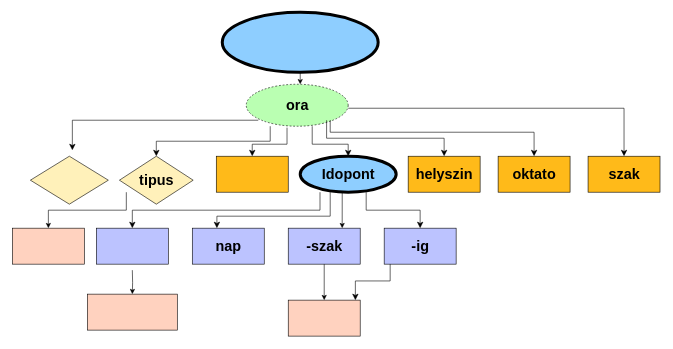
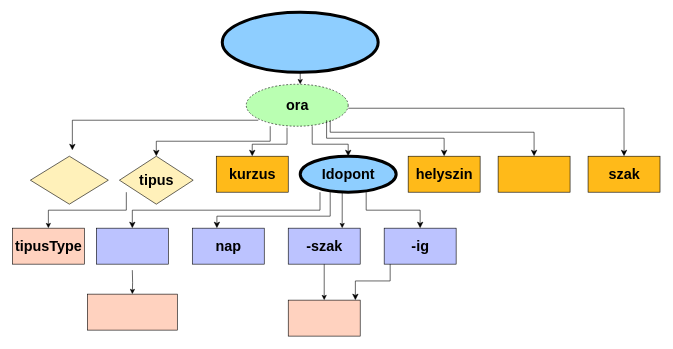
  <mxCell id="0" />
  <mxCell id="1" parent="0" />
  <mxCell id="2" value="" style="ellipse;whiteSpace=wrap;html=1;strokeColor=default;strokeWidth=5;align=center;verticalAlign=middle;fontFamily=Helvetica;fontSize=12;fontColor=default;fillColor=light-dark(#8ECEFF,var(--ge-dark-color, #121212));" vertex="1" parent="1"><mxGeometry x="500" y="260" width="160" height="60" as="geometry" /></mxCell>
  <mxCell id="3" value="" style="rhombus;whiteSpace=wrap;html=1;strokeColor=default;align=center;verticalAlign=middle;fontFamily=Helvetica;fontSize=12;fontColor=default;fillColor=light-dark(#FFF1BA,var(--ge-dark-color, #121212));" vertex="1" parent="1"><mxGeometry x="50" y="260" width="130" height="80" as="geometry" /></mxCell>
  <mxCell id="4" value="" style="rhombus;whiteSpace=wrap;html=1;strokeColor=default;align=center;verticalAlign=middle;fontFamily=Helvetica;fontSize=12;fontColor=default;fillColor=light-dark(#FFF1BA,var(--ge-dark-color, #121212));" vertex="1" parent="1"><mxGeometry x="198.5" y="260" width="123" height="80" as="geometry" /></mxCell>
  <mxCell id="5" value="" style="ellipse;whiteSpace=wrap;html=1;strokeColor=default;dashed=1;align=center;verticalAlign=middle;fontFamily=Helvetica;fontSize=12;fontColor=default;fillColor=light-dark(#BAFFB2,var(--ge-dark-color, #121212));" vertex="1" parent="1"><mxGeometry x="410" y="140" width="170" height="70" as="geometry" /></mxCell>
  <mxCell id="6" value="" style="ellipse;whiteSpace=wrap;html=1;strokeColor=default;strokeWidth=5;align=center;verticalAlign=middle;fontFamily=Helvetica;fontSize=12;fontColor=default;fillColor=light-dark(#8ECEFF,var(--ge-dark-color, #121212));" vertex="1" parent="1"><mxGeometry x="370" width="260" height="100" as="geometry" y="20" /></mxCell>
  <mxCell id="7" value="" style="rounded=0;whiteSpace=wrap;html=1;fillColor=light-dark(#FFBA19,var(--ge-dark-color, #121212));" parent="1" vertex="1"><mxGeometry y="260" width="120" height="60" as="geometry" x="680" /></mxCell>
  <mxCell id="8" value="" style="rounded=0;whiteSpace=wrap;html=1;fillColor=light-dark(#FFBA19,var(--ge-dark-color, #121212));" parent="1" vertex="1"><mxGeometry x="980" y="260" width="120" height="60" as="geometry" /></mxCell>
  <mxCell id="9" value="" style="rounded=0;whiteSpace=wrap;html=1;fillColor=light-dark(#FFBA19,var(--ge-dark-color, #121212));" parent="1" vertex="1"><mxGeometry x="360" y="260" width="120" height="60" as="geometry" /></mxCell>
  <mxCell id="10" value="" style="rounded=0;whiteSpace=wrap;html=1;fillColor=light-dark(#BCC3FF,var(--ge-dark-color, #121212));" parent="1" vertex="1"><mxGeometry x="640" y="380" width="120" height="60" as="geometry" /></mxCell>
  <mxCell id="11" value="" style="rounded=0;whiteSpace=wrap;html=1;fillColor=light-dark(#BCC3FF,var(--ge-dark-color, #121212));" parent="1" vertex="1"><mxGeometry x="480" y="380" width="120" height="60" as="geometry" /></mxCell>
  <mxCell id="12" value="" style="rounded=0;whiteSpace=wrap;html=1;fillColor=light-dark(#BCC3FF,var(--ge-dark-color, #121212));" parent="1" vertex="1"><mxGeometry x="320" y="380" width="120" height="60" as="geometry" /></mxCell>
  <mxCell id="13" value="" style="rounded=0;whiteSpace=wrap;html=1;fillColor=light-dark(#BCC3FF,var(--ge-dark-color, #121212));" parent="1" vertex="1"><mxGeometry x="160" y="380" width="120" height="60" as="geometry" /></mxCell>
  <mxCell id="14" value="" style="endArrow=classic;html=1;rounded=0;entryX=0.5;entryY=0;entryDx=0;entryDy=0;" parent="1" edge="1"><mxGeometry width="50" height="50" relative="1" as="geometry"><mxPoint x="500" y="120" as="sourcePoint" /><mxPoint x="500" y="140" as="targetPoint" /></mxGeometry></mxCell>
  <mxCell id="15" value="" style="edgeStyle=elbowEdgeStyle;elbow=horizontal;endArrow=classic;html=1;curved=0;rounded=0;endSize=8;startSize=8;" parent="1" edge="1"><mxGeometry width="50" height="50" relative="1" as="geometry"><mxPoint x="430" y="200" as="sourcePoint" /><mxPoint x="120" y="250" as="targetPoint" /><Array as="points"><mxPoint x="120" y="230" /></Array></mxGeometry></mxCell>
  <mxCell id="16" value="" style="edgeStyle=elbowEdgeStyle;elbow=vertical;endArrow=classic;html=1;curved=0;rounded=0;endSize=8;startSize=8;entryX=0.5;entryY=0;entryDx=0;entryDy=0;exitX=0.235;exitY=1;exitDx=0;exitDy=0;exitPerimeter=0;" parent="1" source="5" edge="1"><mxGeometry width="50" height="50" relative="1" as="geometry"><mxPoint x="460.04" y="201.02" as="sourcePoint" /><mxPoint x="260" y="260" as="targetPoint" /></mxGeometry></mxCell>
  <mxCell id="17" value="" style="edgeStyle=elbowEdgeStyle;elbow=vertical;endArrow=classic;html=1;curved=0;rounded=0;endSize=8;startSize=8;entryX=0.5;entryY=0;entryDx=0;entryDy=0;exitX=0.4;exitY=1.034;exitDx=0;exitDy=0;exitPerimeter=0;" parent="1" source="5" target="9" edge="1"><mxGeometry width="50" height="50" relative="1" as="geometry"><mxPoint x="484" y="230" as="sourcePoint" /><mxPoint x="820" y="380" as="targetPoint" /><Array as="points"><mxPoint x="460" y="240" /></Array></mxGeometry></mxCell>
  <mxCell id="18" value="" style="edgeStyle=elbowEdgeStyle;elbow=vertical;endArrow=classic;html=1;curved=0;rounded=0;endSize=8;startSize=8;entryX=0.5;entryY=0;entryDx=0;entryDy=0;" parent="1" edge="1"><mxGeometry width="50" height="50" relative="1" as="geometry"><mxPoint x="520" y="210" as="sourcePoint" /><mxPoint x="580" y="260" as="targetPoint" /><Array as="points"><mxPoint x="540" y="240" /></Array></mxGeometry></mxCell>
  <mxCell id="19" value="" style="edgeStyle=elbowEdgeStyle;elbow=horizontal;endArrow=classic;html=1;curved=0;rounded=0;endSize=8;startSize=8;entryX=0.5;entryY=0;entryDx=0;entryDy=0;" parent="1" target="8" edge="1"><mxGeometry width="50" height="50" relative="1" as="geometry"><mxPoint x="580" y="180" as="sourcePoint" /><mxPoint x="1040" y="240" as="targetPoint" /><Array as="points"><mxPoint x="1040" y="180" /></Array></mxGeometry></mxCell>
  <mxCell id="20" value="" style="edgeStyle=elbowEdgeStyle;elbow=vertical;endArrow=classic;html=1;curved=0;rounded=0;endSize=8;startSize=8;" parent="1" target="7" edge="1"><mxGeometry width="50" height="50" relative="1" as="geometry"><mxPoint x="544" y="200" as="sourcePoint" /><mxPoint x="270" y="270" as="targetPoint" /></mxGeometry></mxCell>
  <mxCell id="21" value="ora" style="text;strokeColor=none;fillColor=none;html=1;fontSize=24;fontStyle=1;verticalAlign=middle;align=center;" parent="1" vertex="1"><mxGeometry x="445" y="155" width="100" height="40" as="geometry" /></mxCell>
  <mxCell id="22" value="" style="edgeStyle=orthogonalEdgeStyle;rounded=0;orthogonalLoop=1;jettySize=auto;html=1;fontFamily=Helvetica;fontSize=12;fontColor=default;" edge="1" parent="1" source="23" target="43"><mxGeometry relative="1" as="geometry"><Array as="points"><mxPoint x="210" y="350" /><mxPoint x="80" y="350" /></Array></mxGeometry></mxCell>
  <mxCell id="23" value="tipus" style="text;strokeColor=none;fillColor=none;html=1;fontSize=24;fontStyle=1;verticalAlign=middle;align=center;" parent="1" vertex="1"><mxGeometry x="210" y="280" width="100" height="40" as="geometry" /></mxCell>
  <mxCell id="24" value="&lt;font style=&quot;vertical-align: inherit;&quot;&gt;&lt;font style=&quot;vertical-align: inherit;&quot;&gt;Idopont&lt;/font&gt;&lt;/font&gt;" style="text;strokeColor=none;fillColor=none;html=1;fontSize=24;fontStyle=1;verticalAlign=middle;align=center;" parent="1" vertex="1"><mxGeometry x="530" y="270" width="100" height="40" as="geometry" /></mxCell>
+ <mxCell id="25" value="kurzus" style="text;strokeColor=none;fillColor=none;html=1;fontSize=24;fontStyle=1;verticalAlign=middle;align=center;" parent="1" vertex="1"><mxGeometry x="370" y="270" width="100" height="40" as="geometry" /></mxCell>
  <mxCell id="26" value="helyszin" style="text;strokeColor=none;fillColor=none;html=1;fontSize=24;fontStyle=1;verticalAlign=middle;align=center;" parent="1" vertex="1"><mxGeometry x="690" y="270" width="100" height="40" as="geometry" /></mxCell>
  <mxCell id="27" value="szak" style="text;strokeColor=none;fillColor=none;html=1;fontSize=24;fontStyle=1;verticalAlign=middle;align=center;" parent="1" vertex="1"><mxGeometry x="990" y="270" width="100" height="40" as="geometry" /></mxCell>
  <mxCell id="28" value="&lt;font style=&quot;vertical-align: inherit;&quot;&gt;&lt;font style=&quot;vertical-align: inherit;&quot;&gt;&lt;font style=&quot;vertical-align: inherit;&quot;&gt;&lt;font style=&quot;vertical-align: inherit;&quot;&gt;-ig&lt;/font&gt;&lt;/font&gt;&lt;/font&gt;&lt;/font&gt;" style="text;strokeColor=none;fillColor=none;html=1;fontSize=24;fontStyle=1;verticalAlign=middle;align=center;" parent="1" vertex="1"><mxGeometry x="650" y="390" width="100" height="40" as="geometry" /></mxCell>
  <mxCell id="29" value="" style="edgeStyle=orthogonalEdgeStyle;rounded=0;orthogonalLoop=1;jettySize=auto;html=1;fontFamily=Helvetica;fontSize=12;fontColor=default;exitX=0.5;exitY=1;exitDx=0;exitDy=0;exitPerimeter=0;" edge="1" parent="1" source="11" target="41"><mxGeometry relative="1" as="geometry"><mxPoint x="540" y="450" as="sourcePoint" /></mxGeometry></mxCell>
  <mxCell id="30" value="&lt;font style=&quot;vertical-align: inherit;&quot;&gt;&lt;font style=&quot;vertical-align: inherit;&quot;&gt;&lt;font style=&quot;vertical-align: inherit;&quot;&gt;&lt;font style=&quot;vertical-align: inherit;&quot;&gt;&lt;font style=&quot;vertical-align: inherit;&quot;&gt;&lt;font style=&quot;vertical-align: inherit;&quot;&gt;-szak&lt;/font&gt;&lt;/font&gt;&lt;/font&gt;&lt;/font&gt;&lt;/font&gt;&lt;/font&gt;" style="text;strokeColor=none;fillColor=none;html=1;fontSize=24;fontStyle=1;verticalAlign=middle;align=center;" parent="1" vertex="1"><mxGeometry x="490" y="390" width="100" height="40" as="geometry" /></mxCell>
  <mxCell id="31" value="&lt;font style=&quot;vertical-align: inherit;&quot;&gt;&lt;font style=&quot;vertical-align: inherit;&quot;&gt;nap&lt;/font&gt;&lt;/font&gt;" style="text;strokeColor=none;fillColor=none;html=1;fontSize=24;fontStyle=1;verticalAlign=middle;align=center;" parent="1" vertex="1"><mxGeometry x="330" y="390" width="100" height="40" as="geometry" /></mxCell>
  <mxCell id="32" value="" style="edgeStyle=orthogonalEdgeStyle;rounded=0;orthogonalLoop=1;jettySize=auto;html=1;fontFamily=Helvetica;fontSize=12;fontColor=default;" edge="1" parent="1" target="40"><mxGeometry relative="1" as="geometry"><mxPoint x="220" y="450" as="sourcePoint" /></mxGeometry></mxCell>
  <mxCell id="33" value="" style="edgeStyle=elbowEdgeStyle;elbow=vertical;endArrow=classic;html=1;curved=0;rounded=0;endSize=8;startSize=8;entryX=0.5;entryY=0;entryDx=0;entryDy=0;" parent="1" target="13" edge="1"><mxGeometry width="50" height="50" relative="1" as="geometry"><mxPoint x="533" y="320" as="sourcePoint" /><mxPoint x="270" y="270" as="targetPoint" /></mxGeometry></mxCell>
  <mxCell id="34" value="" style="edgeStyle=elbowEdgeStyle;elbow=vertical;endArrow=classic;html=1;curved=0;rounded=0;endSize=8;startSize=8;entryX=0.342;entryY=0;entryDx=0;entryDy=0;exitX=0.25;exitY=1;exitDx=0;exitDy=0;entryPerimeter=0;" parent="1" target="12" edge="1"><mxGeometry width="50" height="50" relative="1" as="geometry"><mxPoint x="550" y="320" as="sourcePoint" /><mxPoint x="430" y="270" as="targetPoint" /><Array as="points"><mxPoint x="390" y="360" /></Array></mxGeometry></mxCell>
  <mxCell id="35" value="" style="edgeStyle=elbowEdgeStyle;elbow=vertical;endArrow=classic;html=1;curved=0;rounded=0;endSize=8;startSize=8;exitX=0.75;exitY=1;exitDx=0;exitDy=0;entryX=0.5;entryY=0;entryDx=0;entryDy=0;" parent="1" target="10" edge="1"><mxGeometry width="50" height="50" relative="1" as="geometry"><mxPoint x="610" y="320" as="sourcePoint" /><mxPoint x="750" y="270" as="targetPoint" /></mxGeometry></mxCell>
  <mxCell id="36" value="" style="rounded=0;whiteSpace=wrap;html=1;fillColor=light-dark(#FFBA19,var(--ge-dark-color, #121212));" parent="1" vertex="1"><mxGeometry x="830" y="260" width="120" height="60" as="geometry" /></mxCell>
- <mxCell id="37" value="oktato" style="text;strokeColor=none;fillColor=none;html=1;fontSize=24;fontStyle=1;verticalAlign=middle;align=center;" parent="1" vertex="1"><mxGeometry x="840" y="270" width="100" height="40" as="geometry" /></mxCell>
  <mxCell id="38" value="" style="edgeStyle=elbowEdgeStyle;elbow=vertical;endArrow=classic;html=1;curved=0;rounded=0;endSize=8;startSize=8;entryX=0.5;entryY=0;entryDx=0;entryDy=0;" parent="1" target="36" edge="1"><mxGeometry width="50" height="50" relative="1" as="geometry"><mxPoint x="550" y="200" as="sourcePoint" /><mxPoint x="820" y="380" as="targetPoint" /><Array as="points"><mxPoint x="720" y="220" /></Array></mxGeometry></mxCell>
  <mxCell id="39" value="" style="endArrow=classic;html=1;rounded=0;entryX=0.75;entryY=0;entryDx=0;entryDy=0;exitX=0.417;exitY=0.983;exitDx=0;exitDy=0;exitPerimeter=0;" parent="1" target="11" edge="1"><mxGeometry width="50" height="50" relative="1" as="geometry"><mxPoint x="570.04" y="318.98" as="sourcePoint" /><mxPoint x="820" y="380" as="targetPoint" /></mxGeometry></mxCell>
  <mxCell id="40" value="" style="rounded=0;whiteSpace=wrap;html=1;fillColor=light-dark(#FFD2BF,var(--ge-dark-color, #121212));" vertex="1" parent="1"><mxGeometry x="145" y="490" width="150" height="60" as="geometry" /></mxCell>
  <mxCell id="41" value="" style="whiteSpace=wrap;html=1;strokeColor=default;align=center;verticalAlign=middle;fontFamily=Helvetica;fontSize=12;fontColor=default;fillColor=light-dark(#FFD2BF,var(--ge-dark-color, #121212));" vertex="1" parent="1"><mxGeometry x="480" y="500" width="120" height="60" as="geometry" /></mxCell>
  <mxCell id="42" value="" style="edgeStyle=elbowEdgeStyle;elbow=vertical;endArrow=classic;html=1;curved=0;rounded=0;endSize=8;startSize=8;entryX=0.933;entryY=0;entryDx=0;entryDy=0;exitX=0.4;exitY=1.034;exitDx=0;exitDy=0;exitPerimeter=0;entryPerimeter=0;" edge="1" parent="1" target="41"><mxGeometry width="50" height="50" relative="1" as="geometry"><mxPoint x="650" y="440" as="sourcePoint" /><mxPoint x="592" y="488" as="targetPoint" /><Array as="points"><mxPoint x="632" y="468" /></Array></mxGeometry></mxCell>
  <mxCell id="43" value="" style="whiteSpace=wrap;html=1;strokeColor=default;align=center;verticalAlign=middle;fontFamily=Helvetica;fontSize=12;fontColor=default;fillColor=light-dark(#FFD2BF,var(--ge-dark-color, #121212));" vertex="1" parent="1"><mxGeometry x="20" y="380" width="120" height="60" as="geometry" /></mxCell>
+ <mxCell id="44" value="&lt;font style=&quot;vertical-align: inherit;&quot;&gt;&lt;font style=&quot;vertical-align: inherit;&quot;&gt;tipusType&lt;/font&gt;&lt;/font&gt;" style="text;strokeColor=none;fillColor=none;html=1;fontSize=24;fontStyle=1;verticalAlign=middle;align=center;" vertex="1" parent="1"><mxGeometry x="30" y="390" width="100" height="40" as="geometry" /></mxCell>
